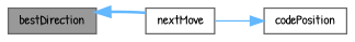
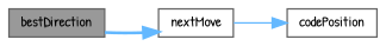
  digraph {
    fontname="Patrick Hand"
    rankdir=LR
    node [color=grey40 fillcolor=white fontname="Patrick Hand" fontsize=10 shape=box style=filled]
    edge [color=steelblue1 fontname="Patrick Hand" fontsize=10 labelfontname=Helvetica labelfontsize=10]
    n1 [color=gray40 fillcolor=grey60 fontcolor=black height=0.2 label=bestDirection width=0.4]
    n2 [height=0.2 label=nextMove width=0.4]
    n3 [height=0.2 label=codePosition width=0.4]
-   n2 -> n1 [style=bold]
+   n1 -> n2 [style=bold]
    n2 -> n3 [style=solid]
  }
